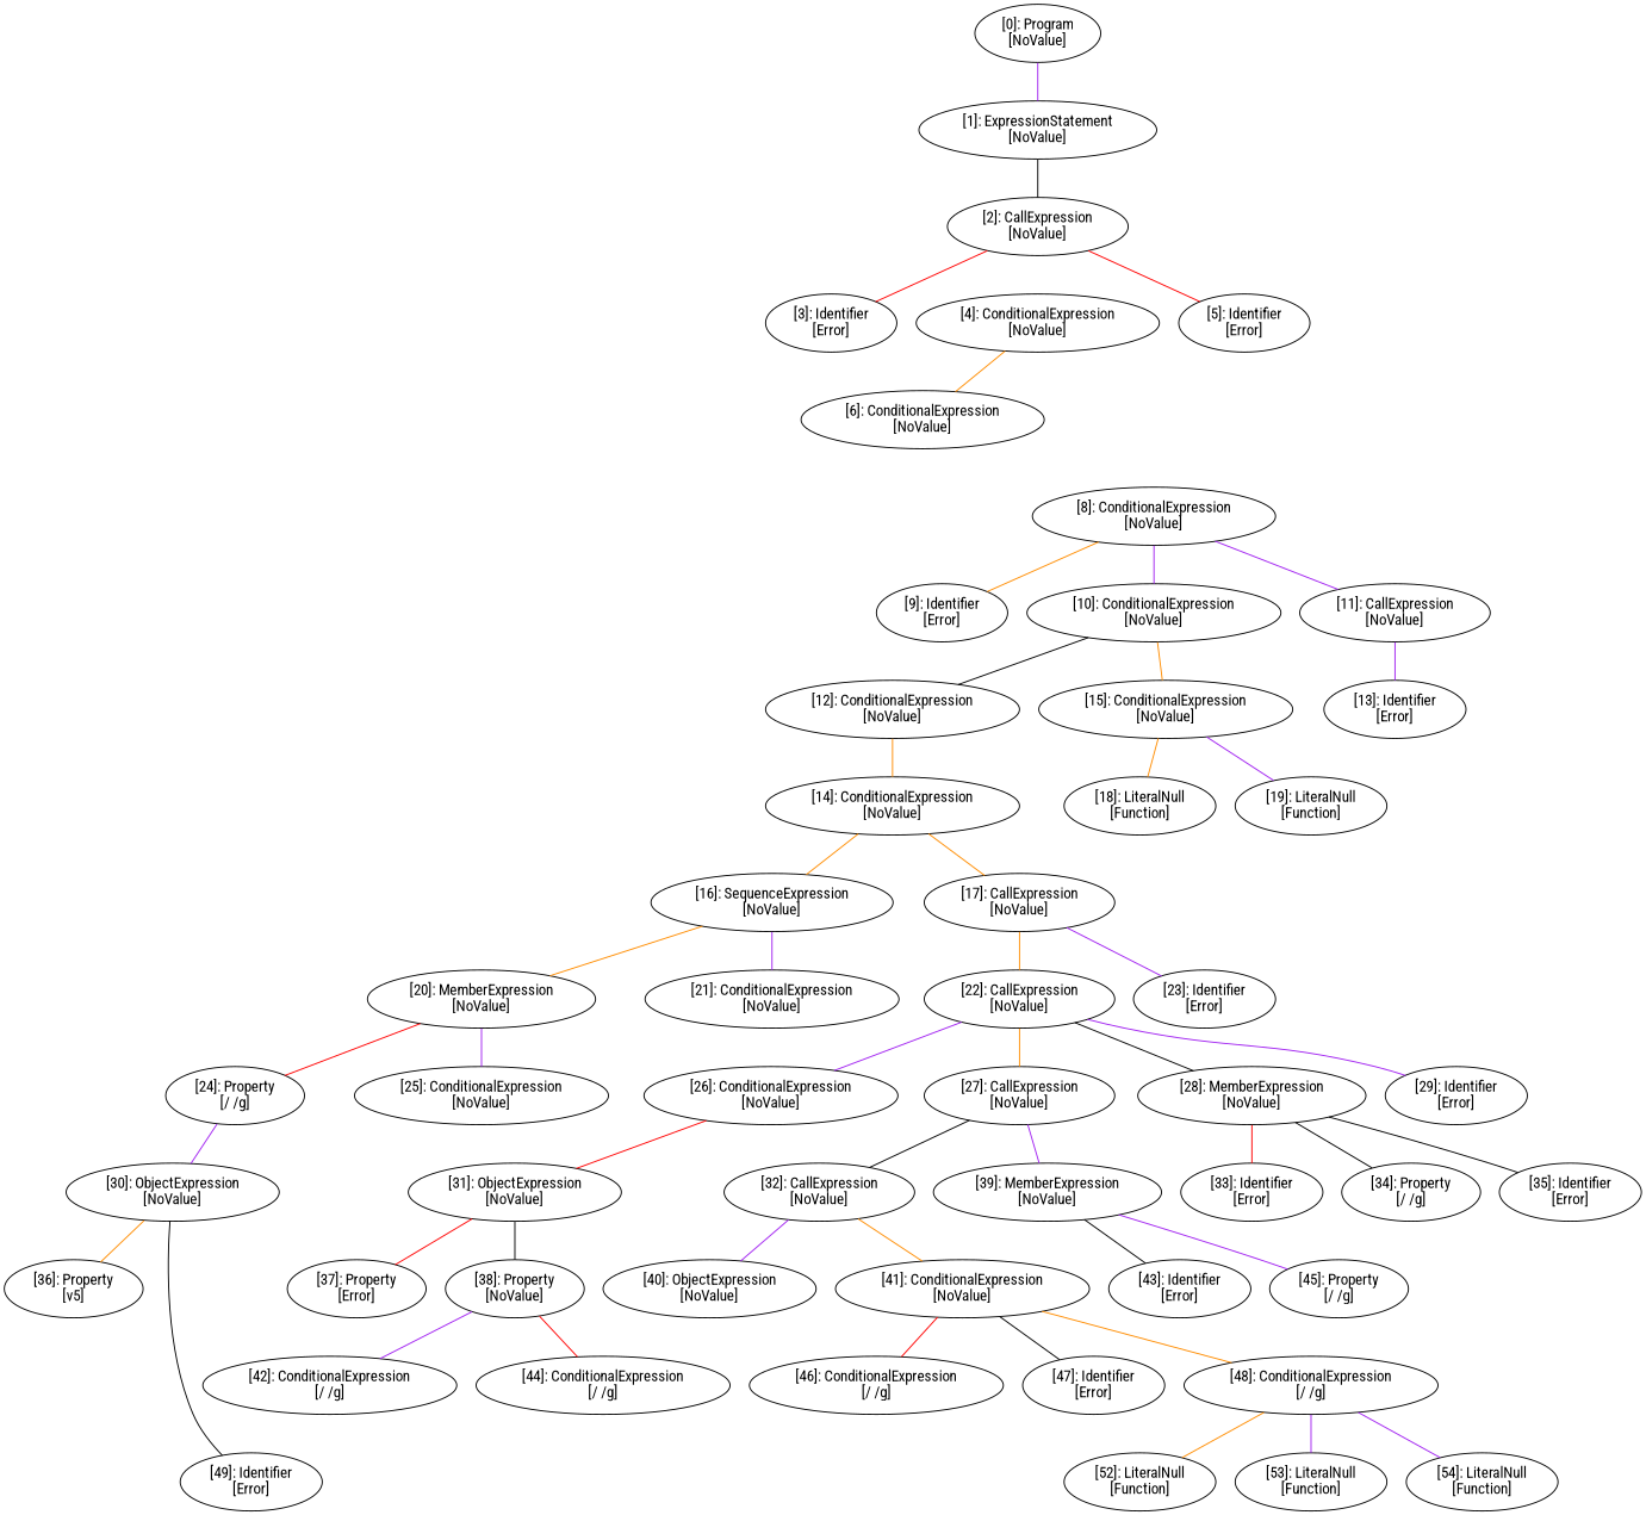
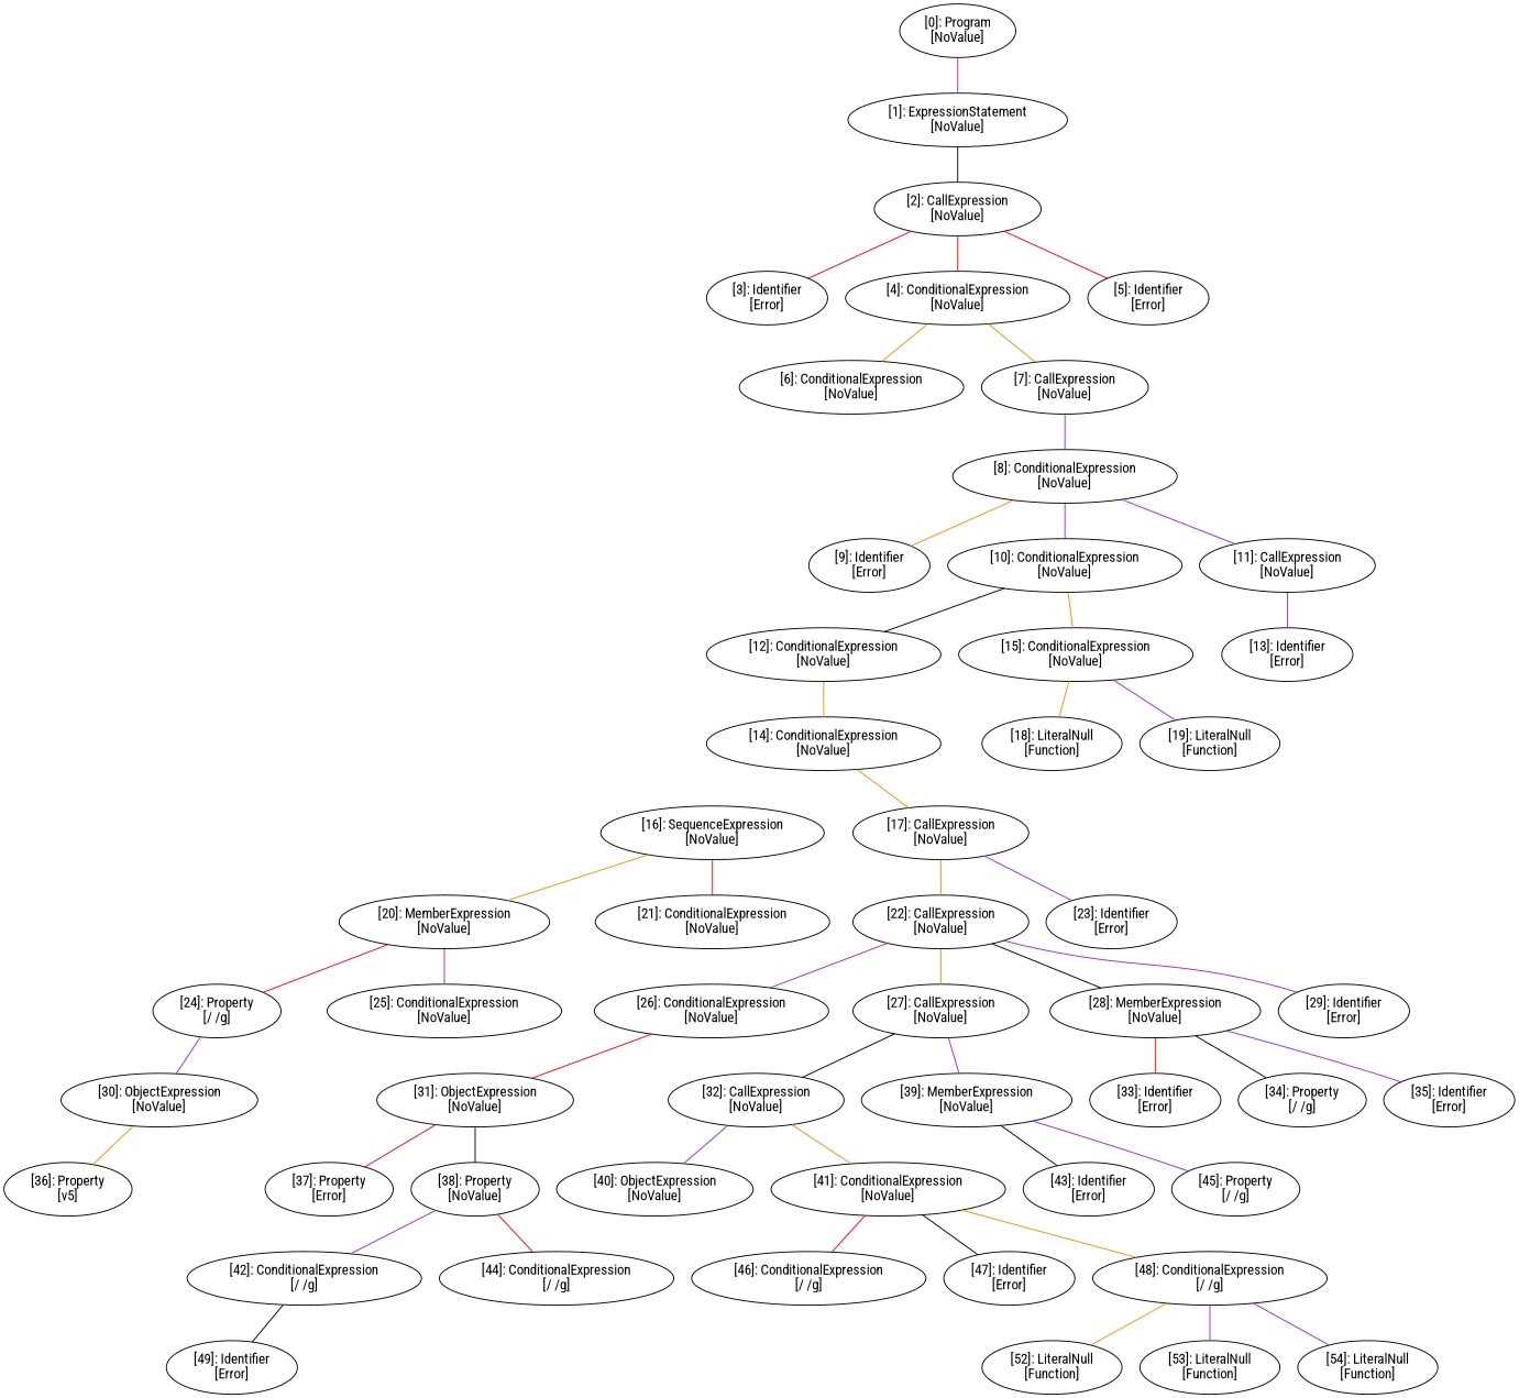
  graph {
    fontname="Roboto Condensed"
    node [fontname="Roboto Condensed"]
    edge [color=purple fontname="Roboto Condensed"]
    n1 [label="[0]: Program\n[NoValue]"]
    n2 [label="[1]: ExpressionStatement\n[NoValue]"]
    n3 [label="[2]: CallExpression\n[NoValue]"]
    n4 [label="[3]: Identifier\n[Error]"]
    n5 [label="[4]: ConditionalExpression\n[NoValue]"]
    n6 [label="[5]: Identifier\n[Error]"]
    n7 [label="[6]: ConditionalExpression\n[NoValue]"]
+   n8 [label="[7]: CallExpression\n[NoValue]"]
    n9 [label="[8]: ConditionalExpression\n[NoValue]"]
    n10 [label="[9]: Identifier\n[Error]"]
    n11 [label="[10]: ConditionalExpression\n[NoValue]"]
    n12 [label="[11]: CallExpression\n[NoValue]"]
    n13 [label="[12]: ConditionalExpression\n[NoValue]"]
    n14 [label="[15]: ConditionalExpression\n[NoValue]"]
    n15 [label="[13]: Identifier\n[Error]"]
    n16 [label="[14]: ConditionalExpression\n[NoValue]"]
    n17 [label="[16]: SequenceExpression\n[NoValue]"]
    n18 [label="[17]: CallExpression\n[NoValue]"]
    n19 [label="[18]: LiteralNull\n[Function]"]
    n20 [label="[19]: LiteralNull\n[Function]"]
    n21 [label="[20]: MemberExpression\n[NoValue]"]
    n22 [label="[21]: ConditionalExpression\n[NoValue]"]
    n23 [label="[22]: CallExpression\n[NoValue]"]
    n24 [label="[23]: Identifier\n[Error]"]
    n25 [label="[24]: Property\n[/ /g]"]
    n26 [label="[25]: ConditionalExpression\n[NoValue]"]
    n27 [label="[26]: ConditionalExpression\n[NoValue]"]
    n28 [label="[27]: CallExpression\n[NoValue]"]
    n29 [label="[28]: MemberExpression\n[NoValue]"]
    n30 [label="[29]: Identifier\n[Error]"]
    n31 [label="[30]: ObjectExpression\n[NoValue]"]
    n32 [label="[31]: ObjectExpression\n[NoValue]"]
    n33 [label="[32]: CallExpression\n[NoValue]"]
    n34 [label="[39]: MemberExpression\n[NoValue]"]
    n35 [label="[33]: Identifier\n[Error]"]
    n36 [label="[34]: Property\n[/ /g]"]
    n37 [label="[35]: Identifier\n[Error]"]
    n38 [label="[36]: Property\n[v5]"]
    n39 [label="[37]: Property\n[Error]"]
    n40 [label="[38]: Property\n[NoValue]"]
    n41 [label="[40]: ObjectExpression\n[NoValue]"]
    n42 [label="[41]: ConditionalExpression\n[NoValue]"]
    n43 [label="[42]: ConditionalExpression\n[/ /g]"]
    n44 [label="[44]: ConditionalExpression\n[/ /g]"]
    n45 [label="[43]: Identifier\n[Error]"]
    n46 [label="[45]: Property\n[/ /g]"]
    n47 [label="[46]: ConditionalExpression\n[/ /g]"]
    n48 [label="[47]: Identifier\n[Error]"]
    n49 [label="[48]: ConditionalExpression\n[/ /g]"]
    n50 [label="[49]: Identifier\n[Error]"]
    n51 [label="[52]: LiteralNull\n[Function]"]
    n52 [label="[53]: LiteralNull\n[Function]"]
    n53 [label="[54]: LiteralNull\n[Function]"]
    n1 -- n2
    n2 -- n3 [color=black]
    n3 -- n4 [color=red]
+   n3 -- n5 [color=red]
    n3 -- n6 [color=red]
    n5 -- n7 [color=darkorange]
+   n5 -- n8 [color=darkorange]
+   n8 -- n9
    n9 -- n10 [color=darkorange]
    n9 -- n11
    n9 -- n12
    n11 -- n13 [color=black]
    n11 -- n14 [color=darkorange]
    n12 -- n15
    n13 -- n16 [color=darkorange]
    n14 -- n19 [color=darkorange]
    n14 -- n20
-   n16 -- n17 [color=darkorange]
    n16 -- n18 [color=darkorange]
    n17 -- n21 [color=darkorange]
-   n17 -- n22
+   n17 -- n22 [color=red]
    n18 -- n23 [color=darkorange]
    n18 -- n24
    n21 -- n25 [color=red]
    n21 -- n26
    n23 -- n27
    n23 -- n28 [color=darkorange]
    n23 -- n29 [color=black]
    n23 -- n30
    n25 -- n31
    n27 -- n32 [color=red]
    n28 -- n33 [color=black]
    n28 -- n34
    n29 -- n35 [color=red]
    n29 -- n36 [color=black]
-   n29 -- n37 [color=black]
+   n29 -- n37
    n31 -- n38 [color=darkorange]
    n32 -- n39 [color=red]
    n32 -- n40 [color=black]
    n33 -- n41
    n33 -- n42 [color=darkorange]
    n34 -- n45 [color=black]
    n34 -- n46
    n40 -- n43
    n40 -- n44 [color=red]
    n42 -- n47 [color=red]
    n42 -- n48 [color=black]
    n42 -- n49 [color=darkorange]
-   n31 -- n50 [color=black]
+   n43 -- n50 [color=black]
    n49 -- n51 [color=darkorange]
    n49 -- n52
    n49 -- n53
  }
